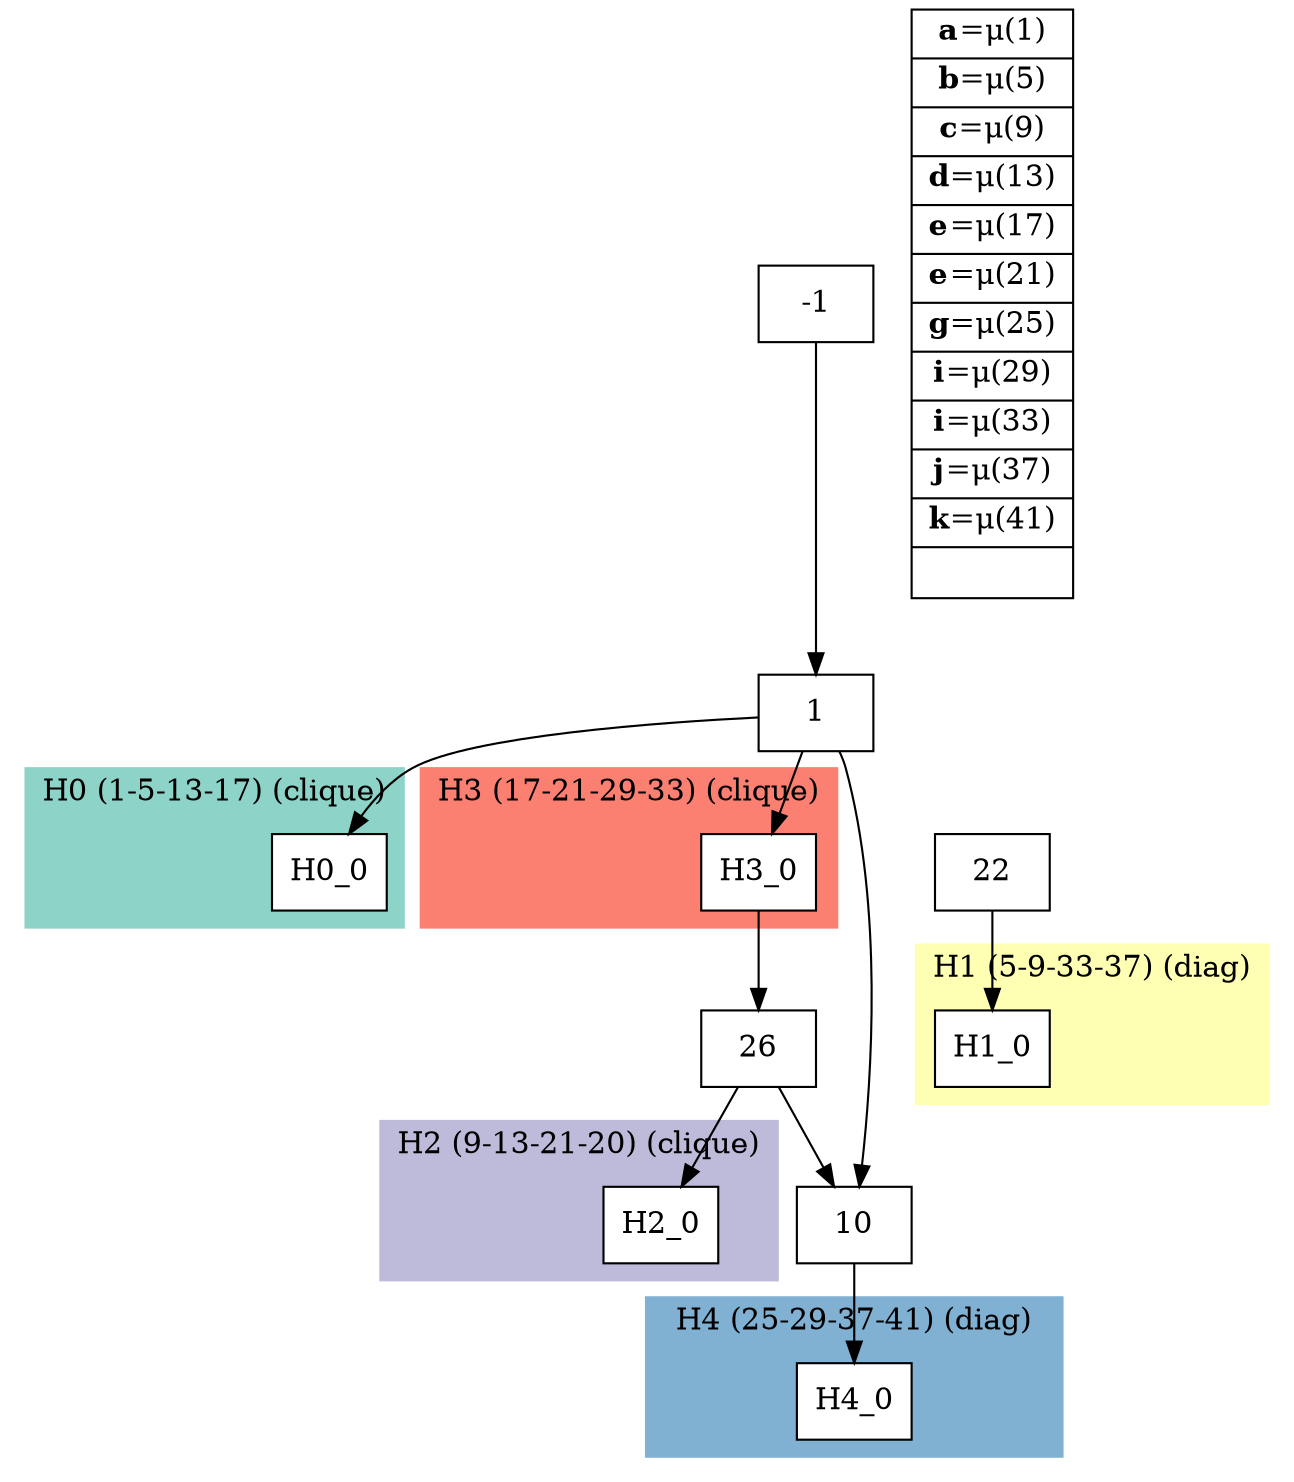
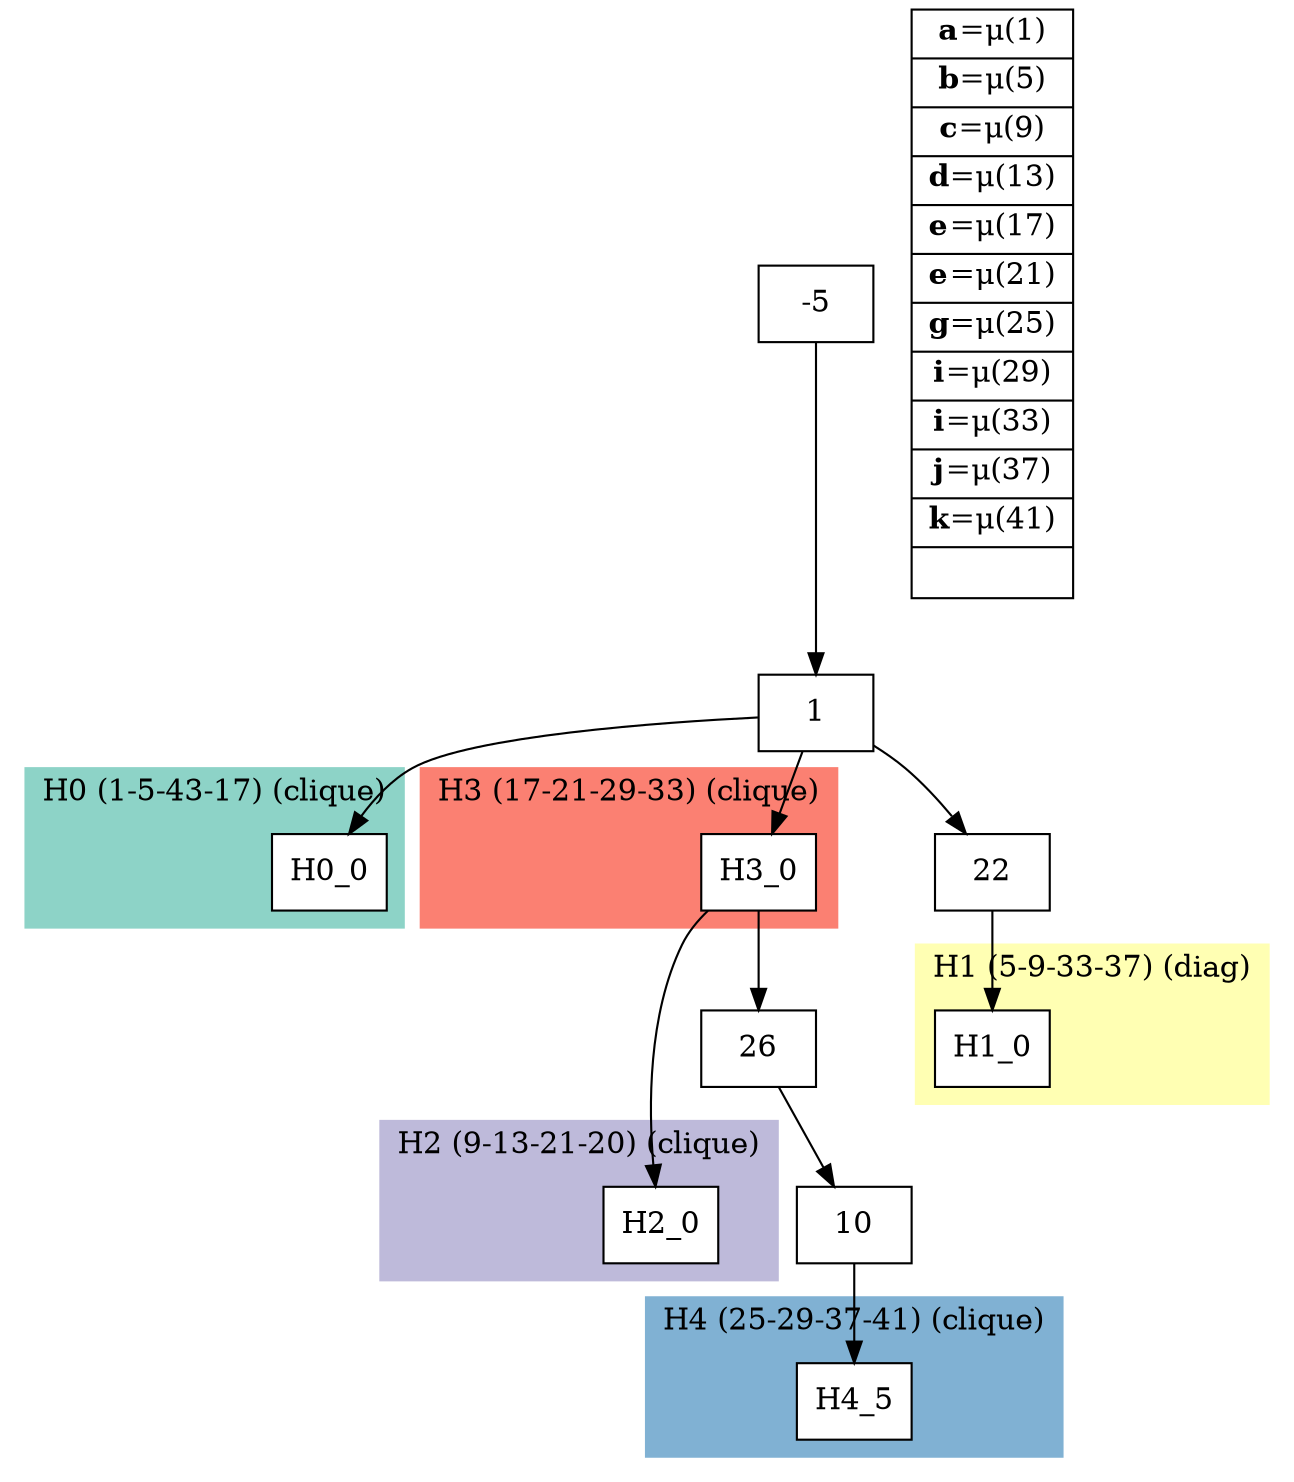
  digraph {
    node [shape=box]
    H0_0 [fillcolor=white style=filled]
    H1_0 [fillcolor=white style=filled]
    H2_0 [fillcolor=white style=filled]
    H3_0 [fillcolor=white style=filled]
-   H4_0 [fillcolor=white style=filled]
+   H4_0 [fillcolor=white style=filled label=H4_5]
    26
    10
    1
    22
-   -1
+   -1 [label=-5]
    n11 [label=<{<b>a</b>=&#956;(1) | <b>b</b>=&#956;(5) | <b>c</b>=&#956;(9) | <b>d</b>=&#956;(13) | <b>e</b>=&#956;(17) | <b>e</b>=&#956;(21) | <b>g</b>=&#956;(25) | <b>i</b>=&#956;(29) | <b>i</b>=&#956;(33) | <b>j</b>=&#956;(37) | <b>k</b>=&#956;(41) | }> shape=record]
    subgraph cluster_1 {
      color="#8DD3C7"
-     label="H0 (1-5-13-17) (clique)"
+     label="H0 (1-5-43-17) (clique)"
      labeljust=l
      style=filled
      H0_0
    }
    subgraph cluster_2 {
      color="#FFFFB3"
      label="H1 (5-9-33-37) (diag)"
      labeljust=l
      style=filled
      H1_0
    }
    subgraph cluster_3 {
      color="#BEBADA"
      label="H2 (9-13-21-20) (clique)"
      labeljust=l
      style=filled
      H2_0
    }
    subgraph cluster_4 {
      color="#FB8072"
      label="H3 (17-21-29-33) (clique)"
      labeljust=l
      style=filled
      H3_0
    }
    subgraph cluster_5 {
      color="#80B1D3"
-     label="H4 (25-29-37-41) (diag)"
+     label="H4 (25-29-37-41) (clique)"
      labeljust=l
      style=filled
      H4_0
    }
    H3_0 -> 26
-   26 -> H2_0
+   H3_0 -> H2_0
    26 -> 10
    10 -> H4_0
    1 -> H0_0
    1 -> H3_0
-   1 -> 10
+   1 -> 22
    22 -> H1_0
    -1 -> 1
  }
